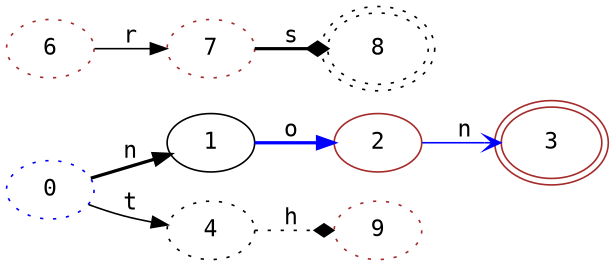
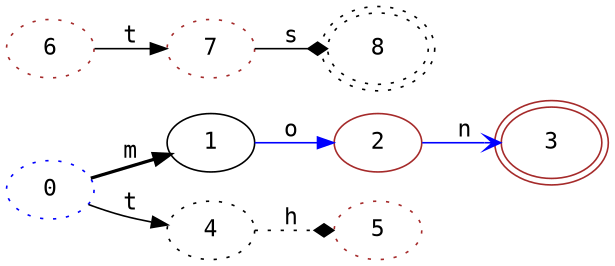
  digraph {
    fontname="DejaVu Sans Mono"
    labeljust=l
    labelloc=l
    rankdir=LR
    node [color=brown fontname="DejaVu Sans Mono" style=dotted]
    edge [arrowhead=normal fontname="DejaVu Sans Mono" style=bold]
    0 [color=blue]
    1 [color=black style=""]
    4 [color=black]
    2 [style=""]
-   5 [label=9]
+   5
    3 [peripheries=2 style=""]
    6
    7
    8 [color=black peripheries=2]
-   0 -> 1 [label=n]
+   0 -> 1 [label=m]
    0 -> 4 [label=t style=solid]
-   1 -> 2 [color=blue label=o]
+   1 -> 2 [color=blue label=o style=solid]
    4 -> 5 [arrowhead=diamond label=h style=dotted]
    2 -> 3 [arrowhead=vee color=blue label=n style=solid]
-   6 -> 7 [label=r style=solid]
-   7 -> 8 [arrowhead=diamond label=s]
+   6 -> 7 [label=t style=solid]
+   7 -> 8 [arrowhead=diamond label=s style=solid]
  }
